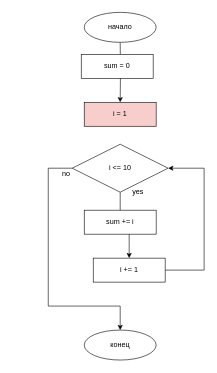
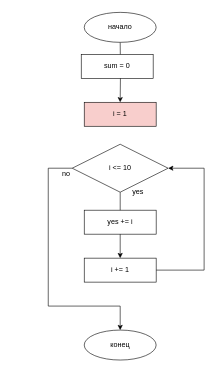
  <mxCell id="0" />
  <mxCell id="1" parent="0" />
  <mxCell id="2" value="" style="edgeStyle=orthogonalEdgeStyle;rounded=0;orthogonalLoop=1;jettySize=auto;html=1;" edge="1" parent="1" target="4"><mxGeometry relative="1" as="geometry"><mxPoint x="200" y="70" as="sourcePoint" /></mxGeometry></mxCell>
  <mxCell id="3" value="sum = 0" style="rounded=0;whiteSpace=wrap;html=1;" vertex="1" parent="1"><mxGeometry x="135" y="90" width="120" height="40" as="geometry" /></mxCell>
  <mxCell id="4" value="i = 1" style="rounded=0;whiteSpace=wrap;html=1;fillColor=#f8cecc;" vertex="1" parent="1"><mxGeometry x="140" y="170" width="120" height="40" as="geometry" /></mxCell>
  <mxCell id="5" value="" style="edgeStyle=orthogonalEdgeStyle;rounded=0;orthogonalLoop=1;jettySize=auto;html=1;" edge="1" parent="1" source="7" target="10"><mxGeometry relative="1" as="geometry" /></mxCell>
  <mxCell id="6" style="edgeStyle=elbowEdgeStyle;rounded=0;orthogonalLoop=1;jettySize=auto;html=1;endArrow=none;endFill=0;" edge="1" parent="1" source="7"><mxGeometry relative="1" as="geometry"><mxPoint x="200" y="510" as="targetPoint" /><Array as="points"><mxPoint x="80" y="390" /><mxPoint x="60" y="420" /><mxPoint x="90" y="460" /><mxPoint x="100" y="500" /><mxPoint x="20" y="490" /></Array></mxGeometry></mxCell>
  <mxCell id="7" value="i &amp;lt;= 10" style="rhombus;whiteSpace=wrap;html=1;" vertex="1" parent="1"><mxGeometry x="120" y="240" width="160" height="80" as="geometry" /></mxCell>
- <mxCell id="8" value="sum += i" style="rounded=0;whiteSpace=wrap;html=1;" vertex="1" parent="1"><mxGeometry x="140" y="350" width="120" height="40" as="geometry" /></mxCell>
+ <mxCell id="8" value="yes += i" style="rounded=0;whiteSpace=wrap;html=1;" vertex="1" parent="1"><mxGeometry x="140" y="350" width="120" height="40" as="geometry" /></mxCell>
  <mxCell id="9" style="rounded=0;orthogonalLoop=1;jettySize=auto;html=1;edgeStyle=orthogonalEdgeStyle;endArrow=classic;endFill=1;entryX=1;entryY=0.5;entryDx=0;entryDy=0;" edge="1" parent="1" source="10" target="7"><mxGeometry relative="1" as="geometry"><mxPoint x="420" y="290" as="targetPoint" /><Array as="points"><mxPoint x="340" y="450" /><mxPoint x="340" y="280" /></Array></mxGeometry></mxCell>
- <mxCell id="10" value="i += 1" style="rounded=0;whiteSpace=wrap;html=1;" vertex="1" parent="1"><mxGeometry x="155" y="430" width="120" height="40" as="geometry" /></mxCell>
+ <mxCell id="10" value="i += 1" style="rounded=0;whiteSpace=wrap;html=1;" vertex="1" parent="1"><mxGeometry x="140" y="430" width="120" height="40" as="geometry" /></mxCell>
  <mxCell id="11" value="" style="endArrow=classic;html=1;edgeStyle=orthogonalEdgeStyle;entryX=0.5;entryY=0;entryDx=0;entryDy=0;" edge="1" parent="1"><mxGeometry width="50" height="50" relative="1" as="geometry"><mxPoint x="200" y="510" as="sourcePoint" /><mxPoint x="200" y="550" as="targetPoint" /></mxGeometry></mxCell>
  <mxCell id="12" value="yes" style="text;html=1;strokeColor=none;fillColor=none;align=center;verticalAlign=middle;whiteSpace=wrap;rounded=0;" vertex="1" parent="1"><mxGeometry x="210" y="310" width="40" height="20" as="geometry" /></mxCell>
  <mxCell id="13" value="no" style="text;html=1;strokeColor=none;fillColor=none;align=center;verticalAlign=middle;whiteSpace=wrap;rounded=0;" vertex="1" parent="1"><mxGeometry x="90" y="280" width="40" height="20" as="geometry" /></mxCell>
  <mxCell id="14" value="начало" style="ellipse;whiteSpace=wrap;html=1;" vertex="1" parent="1"><mxGeometry x="140" y="20" width="120" height="50" as="geometry" /></mxCell>
  <mxCell id="15" value="конец" style="ellipse;whiteSpace=wrap;html=1;" vertex="1" parent="1"><mxGeometry x="140" y="550" width="120" height="50" as="geometry" /></mxCell>
